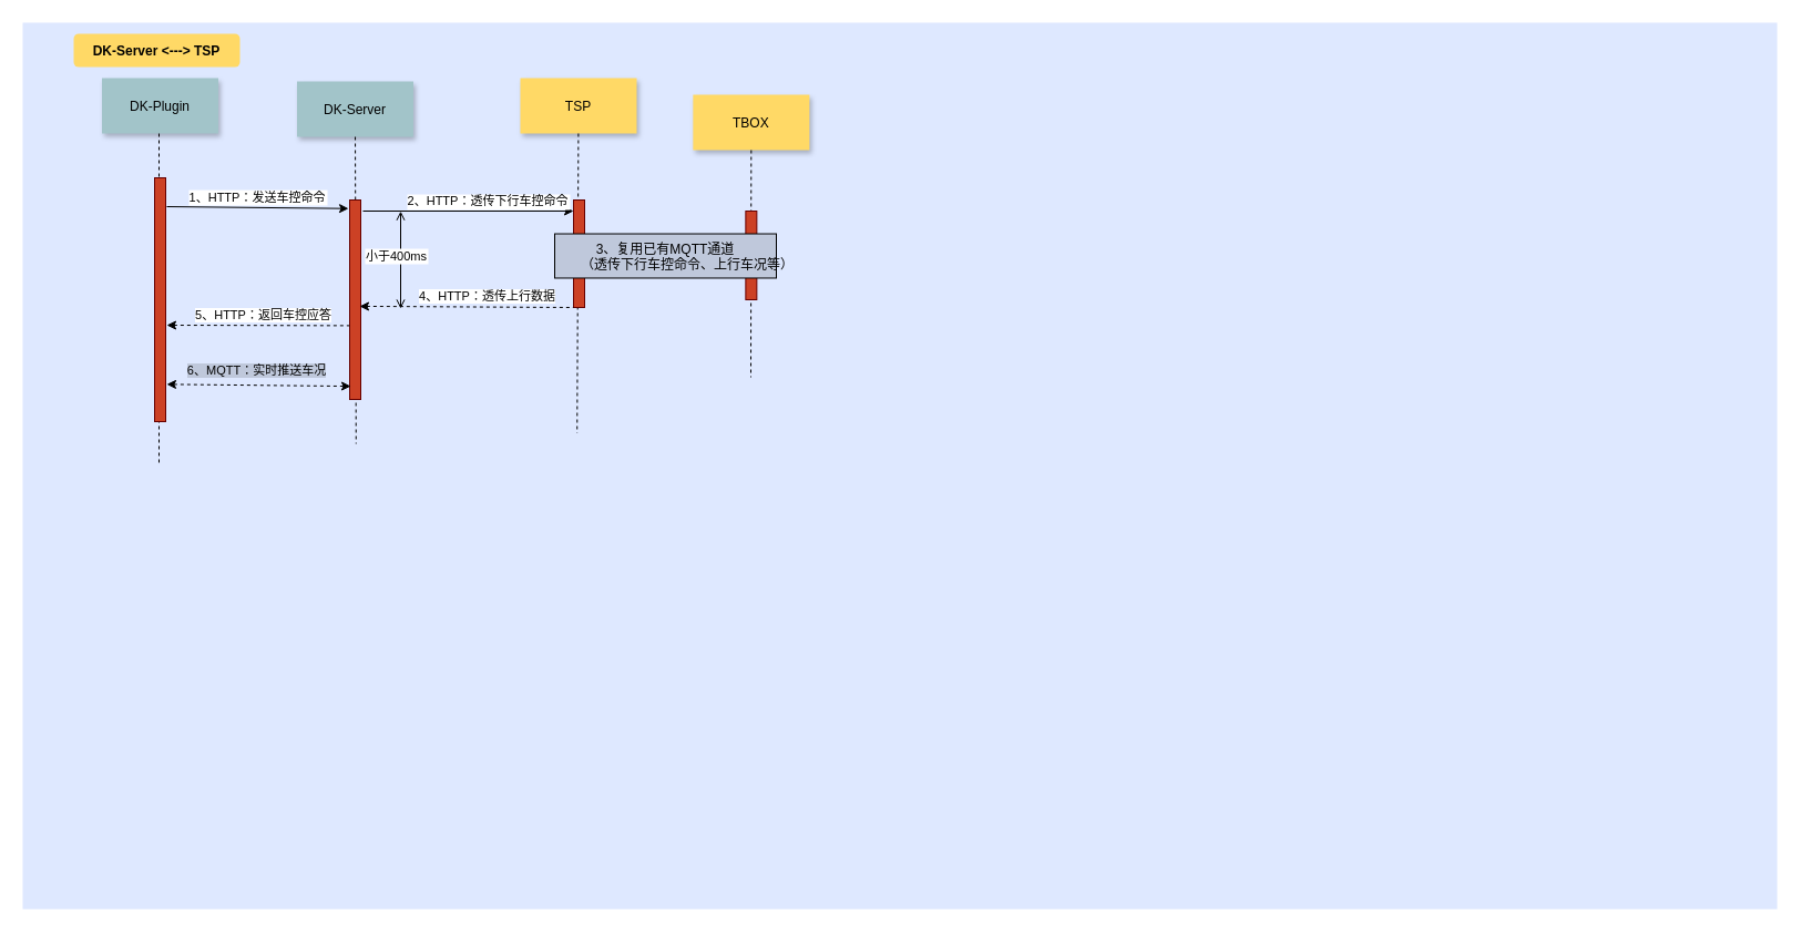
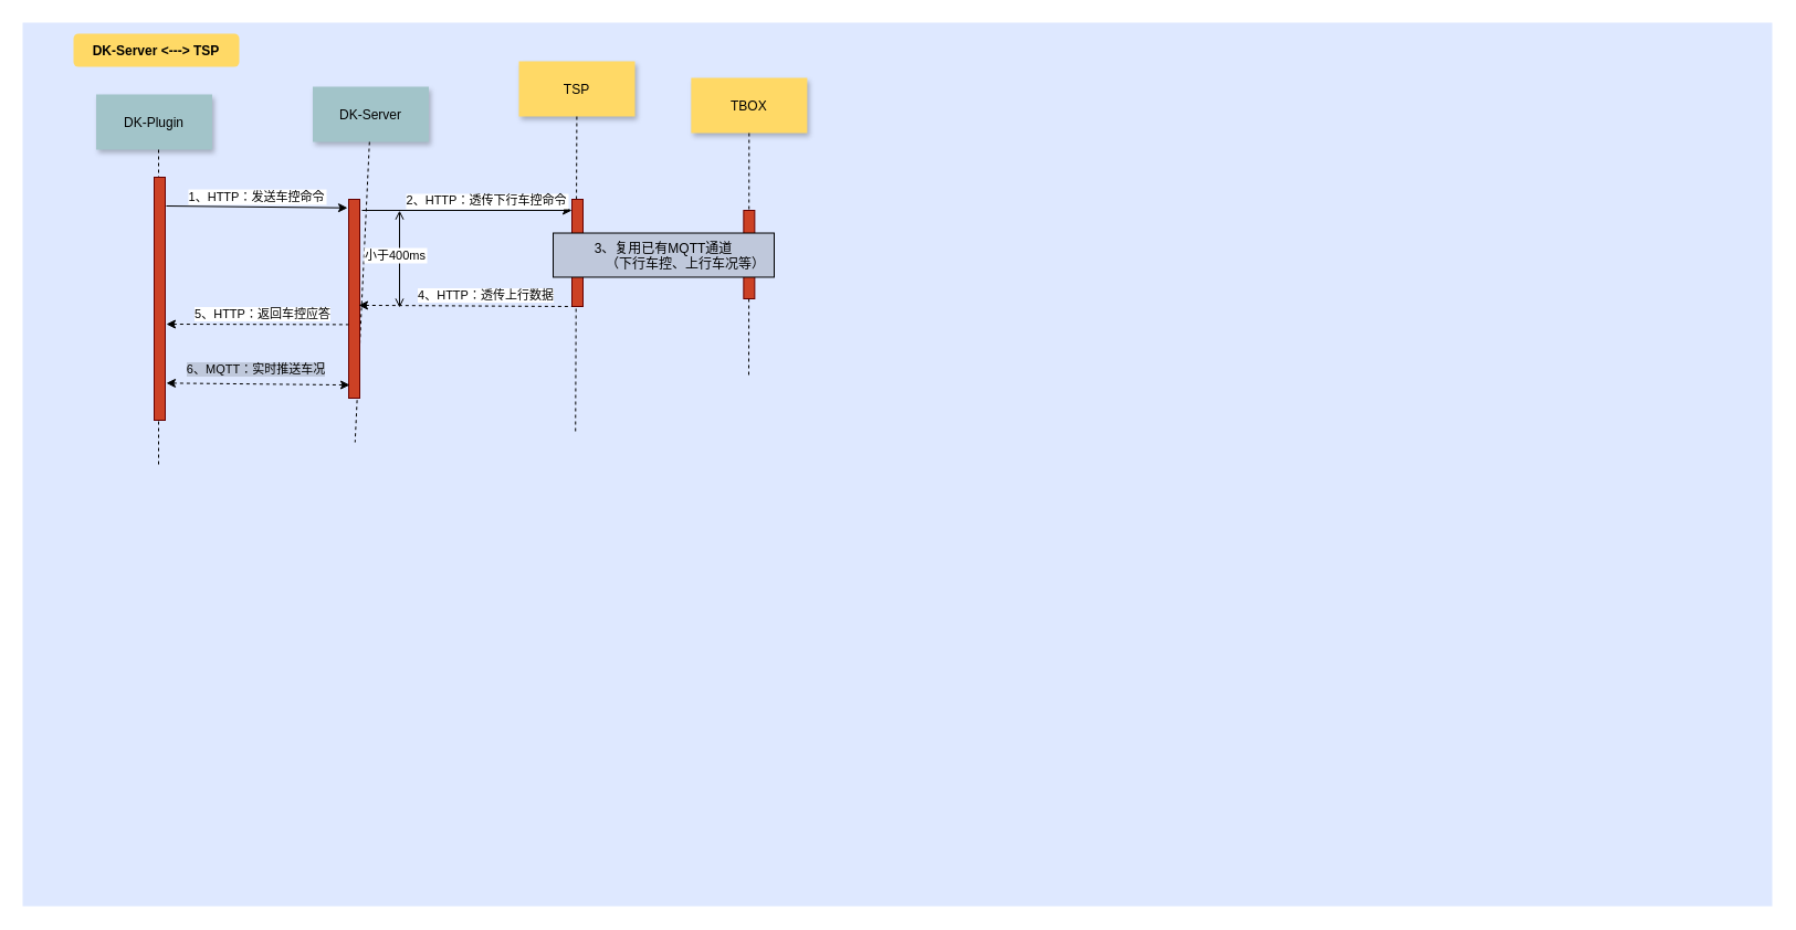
  <mxCell id="0" />
  <mxCell id="1" parent="0" />
  <mxCell id="2" value="" style="fillColor=#DEE8FF;strokeColor=none" parent="1" vertex="1"><mxGeometry y="20" width="1583" height="800" as="geometry" x="20" /></mxCell>
- <mxCell id="3" value="DK-Plugin" style="shadow=1;fillColor=#A2C4C9;strokeColor=none" parent="1" vertex="1"><mxGeometry x="91.5" y="70" width="105" height="50" as="geometry" /></mxCell>
- <mxCell id="4" value="DK-Server" style="shadow=1;fillColor=#A2C4C9;strokeColor=none" parent="1" vertex="1"><mxGeometry x="267.5" y="73" width="105" height="50" as="geometry" /></mxCell>
+ <mxCell id="3" value="DK-Plugin" style="shadow=1;fillColor=#A2C4C9;strokeColor=none" parent="1" vertex="1"><mxGeometry x="86.5" y="85" width="105" height="50" as="geometry" /></mxCell>
+ <mxCell id="4" value="DK-Server" style="shadow=1;fillColor=#A2C4C9;strokeColor=none" parent="1" vertex="1"><mxGeometry x="282.5" y="78" width="105" height="50" as="geometry" /></mxCell>
  <mxCell id="5" value="" style="edgeStyle=none;endArrow=none;dashed=1;entryX=0.19;entryY=0.475;entryDx=0;entryDy=0;entryPerimeter=0;" parent="1" source="4" target="2" edge="1"><mxGeometry x="224.835" y="168" width="100" height="100" as="geometry"><mxPoint x="319.759" y="123" as="sourcePoint" /><mxPoint x="320" y="340" as="targetPoint" /></mxGeometry></mxCell>
  <mxCell id="6" value="" style="fillColor=#CC4125;strokeColor=#660000" parent="1" vertex="1"><mxGeometry x="315" y="180" width="10" height="180" as="geometry" /></mxCell>
  <mxCell id="7" value="1、HTTP：发送车控命令" style="edgeStyle=none;verticalLabelPosition=top;verticalAlign=bottom;entryX=-0.1;entryY=0.043;entryDx=0;entryDy=0;entryPerimeter=0;" parent="1" edge="1" target="6"><mxGeometry x="220" y="92" width="100" height="100" as="geometry"><mxPoint x="150" y="186" as="sourcePoint" /><mxPoint x="360" y="189.5" as="targetPoint" /></mxGeometry></mxCell>
  <mxCell id="8" value="" style="edgeStyle=elbowEdgeStyle;elbow=horizontal;endArrow=none;dashed=1;entryX=0.078;entryY=0.5;entryDx=0;entryDy=0;entryPerimeter=0;" parent="1" source="3" target="2" edge="1"><mxGeometry x="230.0" y="310" width="100" height="100" as="geometry"><mxPoint x="250" y="420" as="sourcePoint" /><mxPoint x="350" y="320" as="targetPoint" /></mxGeometry></mxCell>
  <mxCell id="9" value="" style="edgeStyle=none;verticalLabelPosition=top;verticalAlign=bottom;endArrow=classic;startArrow=classic;dashed=1;entryX=0.1;entryY=0.915;entryDx=0;entryDy=0;entryPerimeter=0;exitX=1.1;exitY=0.813;exitDx=0;exitDy=0;exitPerimeter=0;endFill=1;" parent="1" edge="1"><mxGeometry x="220" y="212.259" width="100" height="100" as="geometry"><mxPoint x="150" y="346.34" as="sourcePoint" /><mxPoint x="316" y="348.1" as="targetPoint" /></mxGeometry></mxCell>
  <mxCell id="10" value="6、MQTT：实时推送车况" style="edgeLabel;html=1;align=center;verticalAlign=middle;resizable=0;points=[];labelBackgroundColor=#BFC8DB;" vertex="1" connectable="0" parent="9"><mxGeometry relative="1" as="geometry"><mxPoint x="-2" y="-14" as="offset" /></mxGeometry></mxCell>
  <mxCell id="11" value="" style="fillColor=#CC4125;strokeColor=#660000" parent="1" vertex="1"><mxGeometry x="139" y="160" width="10" height="220" as="geometry" /></mxCell>
- <mxCell id="12" value="TSP" style="shadow=1;fillColor=#FFD966;strokeColor=none" parent="1" vertex="1"><mxGeometry x="469" y="70" width="105" height="50" as="geometry" /></mxCell>
+ <mxCell id="12" value="TSP" style="shadow=1;fillColor=#FFD966;strokeColor=none" parent="1" vertex="1"><mxGeometry x="469" y="55" width="105" height="50" as="geometry" /></mxCell>
  <mxCell id="13" value="" style="edgeStyle=none;endArrow=none;dashed=1;entryX=0.316;entryY=0.463;entryDx=0;entryDy=0;entryPerimeter=0;" parent="1" source="12" target="2" edge="1"><mxGeometry x="614.488" y="175.0" width="100" height="100" as="geometry"><mxPoint x="694.653" y="120" as="sourcePoint" /><mxPoint x="522" y="330" as="targetPoint" /></mxGeometry></mxCell>
  <mxCell id="14" value="" style="fillColor=#CC4125;strokeColor=#660000" parent="1" vertex="1"><mxGeometry x="517" y="180" width="10" height="97" as="geometry" /></mxCell>
- <mxCell id="15" value="TBOX" style="shadow=1;fillColor=#FFD966;strokeColor=none" parent="1" vertex="1"><mxGeometry x="624.86" y="85" width="105" height="50" as="geometry" /></mxCell>
+ <mxCell id="15" value="TBOX" style="shadow=1;fillColor=#FFD966;strokeColor=none" parent="1" vertex="1"><mxGeometry x="624.86" y="70" width="105" height="50" as="geometry" /></mxCell>
  <mxCell id="16" value="2、HTTP：透传下行车控命令" style="edgeStyle=elbowEdgeStyle;elbow=vertical;verticalLabelPosition=top;verticalAlign=bottom;entryX=0.3;entryY=0.113;entryDx=0;entryDy=0;entryPerimeter=0;exitX=1.5;exitY=0.091;exitDx=0;exitDy=0;exitPerimeter=0;" parent="1" edge="1"><mxGeometry width="100" height="100" as="geometry"><mxPoint x="327" y="190.01" as="sourcePoint" /><mxPoint x="517" y="190.961" as="targetPoint" /><Array as="points" /><mxPoint x="18" as="offset" /></mxGeometry></mxCell>
  <mxCell id="17" value="DK-Server &lt;---&gt; TSP" style="rounded=1;fontStyle=1;fillColor=#FFD966;strokeColor=none" parent="1" vertex="1"><mxGeometry x="66" y="30" width="150" height="30" as="geometry" /></mxCell>
  <mxCell id="18" value="小于400ms" style="edgeStyle=elbowEdgeStyle;elbow=horizontal;startArrow=open;endArrow=open;labelPosition=left;align=right" parent="1" edge="1"><mxGeometry x="-13" width="100" height="100" as="geometry"><mxPoint x="360.997" y="190.167" as="sourcePoint" /><mxPoint x="361" y="278" as="targetPoint" /><mxPoint x="26" y="-4" as="offset" /></mxGeometry></mxCell>
  <mxCell id="19" value="" style="edgeStyle=none;verticalLabelPosition=top;verticalAlign=bottom;endArrow=none;startArrow=classic;dashed=1;entryX=0;entryY=1;entryDx=0;entryDy=0;exitX=0.9;exitY=0.533;exitDx=0;exitDy=0;exitPerimeter=0;" edge="1" parent="1" source="6" target="14"><mxGeometry x="377" y="166.499" width="100" height="100" as="geometry"><mxPoint x="370" y="264" as="sourcePoint" /><mxPoint x="517" y="264" as="targetPoint" /></mxGeometry></mxCell>
  <mxCell id="20" value="4、HTTP：透传上行数据" style="edgeLabel;html=1;align=center;verticalAlign=middle;resizable=0;points=[];" vertex="1" connectable="0" parent="19"><mxGeometry relative="1" as="geometry"><mxPoint x="18" y="-10" as="offset" /></mxGeometry></mxCell>
  <mxCell id="21" value="" style="edgeStyle=none;endArrow=none;dashed=1;" edge="1" parent="1" source="15"><mxGeometry x="582.195" y="165" width="100" height="100" as="geometry"><mxPoint x="677.36" y="120" as="sourcePoint" /><mxPoint x="677" y="340" as="targetPoint" /></mxGeometry></mxCell>
  <mxCell id="22" value="" style="fillColor=#CC4125;strokeColor=#660000" vertex="1" parent="1"><mxGeometry x="672.36" y="190.004" width="10" height="80" as="geometry" /></mxCell>
- <mxCell id="23" value="3、复用已有MQTT通道&#10;            （透传下行车控命令、上行车况等）" style="fillColor=#BFC8DB" parent="1" vertex="1"><mxGeometry x="500" y="210.52" width="200" height="39.95" as="geometry" /></mxCell>
+ <mxCell id="23" value="3、复用已有MQTT通道&#10;            （下行车控、上行车况等）" style="fillColor=#BFC8DB" parent="1" vertex="1"><mxGeometry x="500" y="210.52" width="200" height="39.95" as="geometry" /></mxCell>
  <mxCell id="24" value="" style="edgeStyle=none;verticalLabelPosition=top;verticalAlign=bottom;endArrow=none;startArrow=classic;dashed=1;entryX=-0.033;entryY=0.63;entryDx=0;entryDy=0;entryPerimeter=0;" edge="1" parent="1" target="6"><mxGeometry x="200.67" y="176.499" width="100" height="100" as="geometry"><mxPoint x="150" y="293" as="sourcePoint" /><mxPoint x="340.67" y="287" as="targetPoint" /></mxGeometry></mxCell>
  <mxCell id="25" value="5、HTTP：返回车控应答" style="edgeLabel;html=1;align=center;verticalAlign=middle;resizable=0;points=[];" vertex="1" connectable="0" parent="24"><mxGeometry relative="1" as="geometry"><mxPoint x="5" y="-10" as="offset" /></mxGeometry></mxCell>
